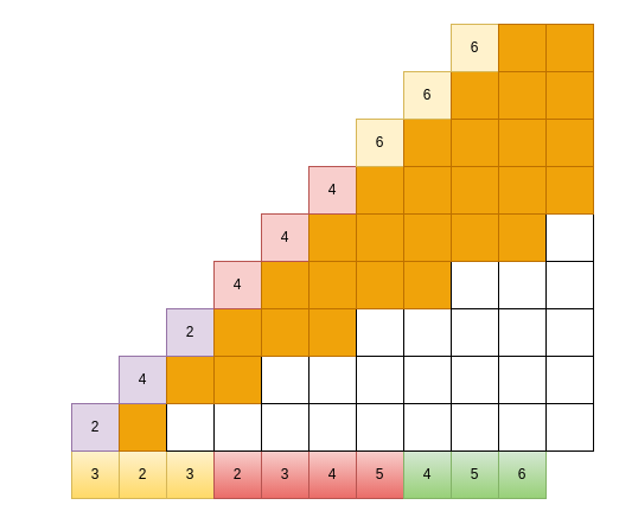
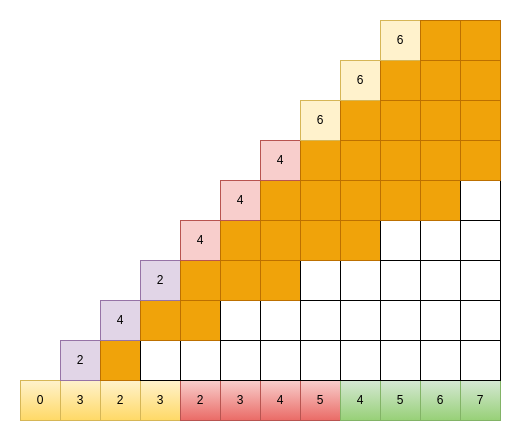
  <mxCell id="0" />
  <mxCell id="1" parent="0" />
+ <mxCell id="2" value="0" style="rounded=0;whiteSpace=wrap;html=1;fillColor=#fff2cc;strokeColor=#d6b656;gradientColor=#ffd966;" vertex="1" parent="1"><mxGeometry x="20" y="380" width="40" height="40" as="geometry" /></mxCell>
  <mxCell id="3" value="3" style="rounded=0;whiteSpace=wrap;html=1;fillColor=#fff2cc;strokeColor=#d6b656;gradientColor=#ffd966;" vertex="1" parent="1"><mxGeometry x="60" y="380" width="40" height="40" as="geometry" /></mxCell>
  <mxCell id="4" value="2" style="rounded=0;whiteSpace=wrap;html=1;fillColor=#fff2cc;strokeColor=#d6b656;gradientColor=#ffd966;" vertex="1" parent="1"><mxGeometry x="100" y="380" width="40" height="40" as="geometry" /></mxCell>
  <mxCell id="5" value="3" style="rounded=0;whiteSpace=wrap;html=1;fillColor=#fff2cc;strokeColor=#d6b656;gradientColor=#ffd966;" vertex="1" parent="1"><mxGeometry x="140" y="380" width="40" height="40" as="geometry" /></mxCell>
  <mxCell id="6" value="2" style="rounded=0;whiteSpace=wrap;html=1;fillColor=#f8cecc;strokeColor=#b85450;gradientColor=#ea6b66;" vertex="1" parent="1"><mxGeometry x="180" y="380" width="40" height="40" as="geometry" /></mxCell>
  <mxCell id="7" value="3" style="rounded=0;whiteSpace=wrap;html=1;fillColor=#f8cecc;strokeColor=#b85450;gradientColor=#ea6b66;" vertex="1" parent="1"><mxGeometry x="220" y="380" width="40" height="40" as="geometry" /></mxCell>
  <mxCell id="8" value="4" style="rounded=0;whiteSpace=wrap;html=1;fillColor=#f8cecc;strokeColor=#b85450;gradientColor=#ea6b66;" vertex="1" parent="1"><mxGeometry x="260" y="380" width="40" height="40" as="geometry" /></mxCell>
  <mxCell id="9" value="5" style="rounded=0;whiteSpace=wrap;html=1;fillColor=#f8cecc;strokeColor=#b85450;gradientColor=#ea6b66;" vertex="1" parent="1"><mxGeometry x="300" y="380" width="40" height="40" as="geometry" /></mxCell>
  <mxCell id="10" value="4" style="rounded=0;whiteSpace=wrap;html=1;fillColor=#d5e8d4;strokeColor=#82b366;gradientColor=#97d077;" vertex="1" parent="1"><mxGeometry x="340" y="380" width="40" height="40" as="geometry" /></mxCell>
  <mxCell id="11" value="5" style="rounded=0;whiteSpace=wrap;html=1;fillColor=#d5e8d4;strokeColor=#82b366;gradientColor=#97d077;" vertex="1" parent="1"><mxGeometry x="380" y="380" width="40" height="40" as="geometry" /></mxCell>
  <mxCell id="12" value="6" style="rounded=0;whiteSpace=wrap;html=1;fillColor=#d5e8d4;strokeColor=#82b366;gradientColor=#97d077;" vertex="1" parent="1"><mxGeometry x="420" y="380" width="40" height="40" as="geometry" /></mxCell>
+ <mxCell id="13" value="7" style="rounded=0;whiteSpace=wrap;html=1;fillColor=#d5e8d4;strokeColor=#82b366;gradientColor=#97d077;" vertex="1" parent="1"><mxGeometry x="460" y="380" width="40" height="40" as="geometry" /></mxCell>
  <mxCell id="14" value="2" style="rounded=0;whiteSpace=wrap;html=1;fillColor=#e1d5e7;strokeColor=#9673a6;" vertex="1" parent="1"><mxGeometry x="60" y="340" width="40" height="40" as="geometry" /></mxCell>
  <mxCell id="15" value="" style="rounded=0;whiteSpace=wrap;html=1;fillColor=#f0a30a;strokeColor=#BD7000;fontColor=#ffffff;" vertex="1" parent="1"><mxGeometry x="100" y="340" width="40" height="40" as="geometry" /></mxCell>
  <mxCell id="16" value="" style="rounded=0;whiteSpace=wrap;html=1;" vertex="1" parent="1"><mxGeometry x="140" y="340" width="40" height="40" as="geometry" /></mxCell>
  <mxCell id="17" value="" style="rounded=0;whiteSpace=wrap;html=1;" vertex="1" parent="1"><mxGeometry x="180" y="340" width="40" height="40" as="geometry" /></mxCell>
  <mxCell id="18" value="" style="rounded=0;whiteSpace=wrap;html=1;" vertex="1" parent="1"><mxGeometry x="220" y="340" width="40" height="40" as="geometry" /></mxCell>
  <mxCell id="19" value="" style="rounded=0;whiteSpace=wrap;html=1;" vertex="1" parent="1"><mxGeometry x="260" y="340" width="40" height="40" as="geometry" /></mxCell>
  <mxCell id="20" value="" style="rounded=0;whiteSpace=wrap;html=1;" vertex="1" parent="1"><mxGeometry x="300" y="340" width="40" height="40" as="geometry" /></mxCell>
  <mxCell id="21" value="" style="rounded=0;whiteSpace=wrap;html=1;" vertex="1" parent="1"><mxGeometry x="340" y="340" width="40" height="40" as="geometry" /></mxCell>
  <mxCell id="22" value="" style="rounded=0;whiteSpace=wrap;html=1;" vertex="1" parent="1"><mxGeometry x="380" y="340" width="40" height="40" as="geometry" /></mxCell>
  <mxCell id="23" value="" style="rounded=0;whiteSpace=wrap;html=1;" vertex="1" parent="1"><mxGeometry x="420" y="340" width="40" height="40" as="geometry" /></mxCell>
  <mxCell id="24" value="" style="rounded=0;whiteSpace=wrap;html=1;" vertex="1" parent="1"><mxGeometry x="460" y="340" width="40" height="40" as="geometry" /></mxCell>
  <mxCell id="25" value="4" style="rounded=0;whiteSpace=wrap;html=1;fillColor=#e1d5e7;strokeColor=#9673a6;" vertex="1" parent="1"><mxGeometry x="100" y="300" width="40" height="40" as="geometry" /></mxCell>
  <mxCell id="26" value="" style="rounded=0;whiteSpace=wrap;html=1;fillColor=#f0a30a;strokeColor=#BD7000;fontColor=#ffffff;" vertex="1" parent="1"><mxGeometry x="140" y="300" width="40" height="40" as="geometry" /></mxCell>
  <mxCell id="27" value="" style="rounded=0;whiteSpace=wrap;html=1;fillColor=#f0a30a;strokeColor=#BD7000;fontColor=#ffffff;" vertex="1" parent="1"><mxGeometry x="180" y="300" width="40" height="40" as="geometry" /></mxCell>
  <mxCell id="28" value="" style="rounded=0;whiteSpace=wrap;html=1;" vertex="1" parent="1"><mxGeometry x="220" y="300" width="40" height="40" as="geometry" /></mxCell>
  <mxCell id="29" value="" style="rounded=0;whiteSpace=wrap;html=1;" vertex="1" parent="1"><mxGeometry x="260" y="300" width="40" height="40" as="geometry" /></mxCell>
  <mxCell id="30" value="" style="rounded=0;whiteSpace=wrap;html=1;" vertex="1" parent="1"><mxGeometry x="300" y="300" width="40" height="40" as="geometry" /></mxCell>
  <mxCell id="31" value="" style="rounded=0;whiteSpace=wrap;html=1;" vertex="1" parent="1"><mxGeometry x="340" y="300" width="40" height="40" as="geometry" /></mxCell>
  <mxCell id="32" value="" style="rounded=0;whiteSpace=wrap;html=1;" vertex="1" parent="1"><mxGeometry x="380" y="300" width="40" height="40" as="geometry" /></mxCell>
  <mxCell id="33" value="" style="rounded=0;whiteSpace=wrap;html=1;" vertex="1" parent="1"><mxGeometry x="420" y="300" width="40" height="40" as="geometry" /></mxCell>
  <mxCell id="34" value="" style="rounded=0;whiteSpace=wrap;html=1;" vertex="1" parent="1"><mxGeometry x="460" y="300" width="40" height="40" as="geometry" /></mxCell>
  <mxCell id="35" value="2" style="rounded=0;whiteSpace=wrap;html=1;fillColor=#e1d5e7;strokeColor=#9673a6;" vertex="1" parent="1"><mxGeometry x="140" y="260" width="40" height="40" as="geometry" /></mxCell>
  <mxCell id="36" value="" style="rounded=0;whiteSpace=wrap;html=1;fillColor=#f0a30a;strokeColor=#BD7000;fontColor=#ffffff;" vertex="1" parent="1"><mxGeometry x="180" y="260" width="40" height="40" as="geometry" /></mxCell>
  <mxCell id="37" value="" style="rounded=0;whiteSpace=wrap;html=1;fillColor=#f0a30a;strokeColor=#BD7000;fontColor=#ffffff;" vertex="1" parent="1"><mxGeometry x="220" y="260" width="40" height="40" as="geometry" /></mxCell>
  <mxCell id="38" value="" style="rounded=0;whiteSpace=wrap;html=1;fillColor=#f0a30a;strokeColor=#BD7000;fontColor=#ffffff;" vertex="1" parent="1"><mxGeometry x="260" y="260" width="40" height="40" as="geometry" /></mxCell>
  <mxCell id="39" value="" style="rounded=0;whiteSpace=wrap;html=1;" vertex="1" parent="1"><mxGeometry x="300" y="260" width="40" height="40" as="geometry" /></mxCell>
  <mxCell id="40" value="" style="rounded=0;whiteSpace=wrap;html=1;" vertex="1" parent="1"><mxGeometry x="340" y="260" width="40" height="40" as="geometry" /></mxCell>
  <mxCell id="41" value="" style="rounded=0;whiteSpace=wrap;html=1;" vertex="1" parent="1"><mxGeometry x="380" y="260" width="40" height="40" as="geometry" /></mxCell>
  <mxCell id="42" value="" style="rounded=0;whiteSpace=wrap;html=1;" vertex="1" parent="1"><mxGeometry x="420" y="260" width="40" height="40" as="geometry" /></mxCell>
  <mxCell id="43" value="" style="rounded=0;whiteSpace=wrap;html=1;" vertex="1" parent="1"><mxGeometry x="460" y="260" width="40" height="40" as="geometry" /></mxCell>
  <mxCell id="44" value="4" style="rounded=0;whiteSpace=wrap;html=1;fillColor=#f8cecc;strokeColor=#b85450;" vertex="1" parent="1"><mxGeometry x="180" y="220" width="40" height="40" as="geometry" /></mxCell>
  <mxCell id="45" value="" style="rounded=0;whiteSpace=wrap;html=1;fillColor=#f0a30a;strokeColor=#BD7000;fontColor=#ffffff;" vertex="1" parent="1"><mxGeometry x="220" y="220" width="40" height="40" as="geometry" /></mxCell>
  <mxCell id="46" value="" style="rounded=0;whiteSpace=wrap;html=1;fillColor=#f0a30a;strokeColor=#BD7000;fontColor=#ffffff;" vertex="1" parent="1"><mxGeometry x="260" y="220" width="40" height="40" as="geometry" /></mxCell>
  <mxCell id="47" value="" style="rounded=0;whiteSpace=wrap;html=1;fillColor=#f0a30a;strokeColor=#BD7000;fontColor=#ffffff;" vertex="1" parent="1"><mxGeometry x="300" y="220" width="40" height="40" as="geometry" /></mxCell>
  <mxCell id="48" value="" style="rounded=0;whiteSpace=wrap;html=1;fillColor=#f0a30a;strokeColor=#BD7000;fontColor=#ffffff;" vertex="1" parent="1"><mxGeometry x="340" y="220" width="40" height="40" as="geometry" /></mxCell>
  <mxCell id="49" value="" style="rounded=0;whiteSpace=wrap;html=1;" vertex="1" parent="1"><mxGeometry x="380" y="220" width="40" height="40" as="geometry" /></mxCell>
  <mxCell id="50" value="" style="rounded=0;whiteSpace=wrap;html=1;" vertex="1" parent="1"><mxGeometry x="420" y="220" width="40" height="40" as="geometry" /></mxCell>
  <mxCell id="51" value="" style="rounded=0;whiteSpace=wrap;html=1;" vertex="1" parent="1"><mxGeometry x="460" y="220" width="40" height="40" as="geometry" /></mxCell>
  <mxCell id="52" value="4" style="rounded=0;whiteSpace=wrap;html=1;fillColor=#f8cecc;strokeColor=#b85450;" vertex="1" parent="1"><mxGeometry x="220" y="180" width="40" height="40" as="geometry" /></mxCell>
  <mxCell id="53" value="" style="rounded=0;whiteSpace=wrap;html=1;fillColor=#f0a30a;strokeColor=#BD7000;fontColor=#ffffff;" vertex="1" parent="1"><mxGeometry x="260" y="180" width="40" height="40" as="geometry" /></mxCell>
  <mxCell id="54" value="" style="rounded=0;whiteSpace=wrap;html=1;fillColor=#f0a30a;strokeColor=#BD7000;fontColor=#ffffff;" vertex="1" parent="1"><mxGeometry x="300" y="180" width="40" height="40" as="geometry" /></mxCell>
  <mxCell id="55" value="" style="rounded=0;whiteSpace=wrap;html=1;fillColor=#f0a30a;strokeColor=#BD7000;fontColor=#ffffff;" vertex="1" parent="1"><mxGeometry x="340" y="180" width="40" height="40" as="geometry" /></mxCell>
  <mxCell id="56" value="" style="rounded=0;whiteSpace=wrap;html=1;fillColor=#f0a30a;strokeColor=#BD7000;fontColor=#ffffff;" vertex="1" parent="1"><mxGeometry x="380" y="180" width="40" height="40" as="geometry" /></mxCell>
  <mxCell id="57" value="" style="rounded=0;whiteSpace=wrap;html=1;fillColor=#f0a30a;strokeColor=#BD7000;fontColor=#ffffff;" vertex="1" parent="1"><mxGeometry x="420" y="180" width="40" height="40" as="geometry" /></mxCell>
  <mxCell id="58" value="" style="rounded=0;whiteSpace=wrap;html=1;" vertex="1" parent="1"><mxGeometry x="460" y="180" width="40" height="40" as="geometry" /></mxCell>
  <mxCell id="59" value="4" style="rounded=0;whiteSpace=wrap;html=1;fillColor=#f8cecc;strokeColor=#b85450;" vertex="1" parent="1"><mxGeometry x="260" y="140" width="40" height="40" as="geometry" /></mxCell>
  <mxCell id="60" value="" style="rounded=0;whiteSpace=wrap;html=1;fillColor=#f0a30a;strokeColor=#BD7000;fontColor=#ffffff;" vertex="1" parent="1"><mxGeometry x="300" y="140" width="40" height="40" as="geometry" /></mxCell>
  <mxCell id="61" value="" style="rounded=0;whiteSpace=wrap;html=1;fillColor=#f0a30a;strokeColor=#BD7000;fontColor=#ffffff;" vertex="1" parent="1"><mxGeometry x="340" y="140" width="40" height="40" as="geometry" /></mxCell>
  <mxCell id="62" value="" style="rounded=0;whiteSpace=wrap;html=1;fillColor=#f0a30a;strokeColor=#BD7000;fontColor=#ffffff;" vertex="1" parent="1"><mxGeometry x="380" y="140" width="40" height="40" as="geometry" /></mxCell>
  <mxCell id="63" value="" style="rounded=0;whiteSpace=wrap;html=1;fillColor=#f0a30a;strokeColor=#BD7000;fontColor=#ffffff;" vertex="1" parent="1"><mxGeometry x="420" y="140" width="40" height="40" as="geometry" /></mxCell>
  <mxCell id="64" value="" style="rounded=0;whiteSpace=wrap;html=1;fillColor=#f0a30a;strokeColor=#BD7000;fontColor=#ffffff;" vertex="1" parent="1"><mxGeometry x="460" y="140" width="40" height="40" as="geometry" /></mxCell>
  <mxCell id="65" value="6" style="rounded=0;whiteSpace=wrap;html=1;fillColor=#fff2cc;strokeColor=#d6b656;" vertex="1" parent="1"><mxGeometry x="300" y="100" width="40" height="40" as="geometry" /></mxCell>
  <mxCell id="66" value="" style="rounded=0;whiteSpace=wrap;html=1;fillColor=#f0a30a;strokeColor=#BD7000;fontColor=#ffffff;" vertex="1" parent="1"><mxGeometry x="340" y="100" width="40" height="40" as="geometry" /></mxCell>
  <mxCell id="67" value="" style="rounded=0;whiteSpace=wrap;html=1;fillColor=#f0a30a;strokeColor=#BD7000;fontColor=#ffffff;" vertex="1" parent="1"><mxGeometry x="380" y="100" width="40" height="40" as="geometry" /></mxCell>
  <mxCell id="68" value="" style="rounded=0;whiteSpace=wrap;html=1;fillColor=#f0a30a;strokeColor=#BD7000;fontColor=#ffffff;" vertex="1" parent="1"><mxGeometry x="420" y="100" width="40" height="40" as="geometry" /></mxCell>
  <mxCell id="69" value="" style="rounded=0;whiteSpace=wrap;html=1;fillColor=#f0a30a;strokeColor=#BD7000;fontColor=#ffffff;" vertex="1" parent="1"><mxGeometry x="460" y="100" width="40" height="40" as="geometry" /></mxCell>
  <mxCell id="70" value="6" style="rounded=0;whiteSpace=wrap;html=1;fillColor=#fff2cc;strokeColor=#d6b656;" vertex="1" parent="1"><mxGeometry x="340" y="60" width="40" height="40" as="geometry" /></mxCell>
  <mxCell id="71" value="" style="rounded=0;whiteSpace=wrap;html=1;fillColor=#f0a30a;strokeColor=#BD7000;fontColor=#ffffff;" vertex="1" parent="1"><mxGeometry x="380" y="60" width="40" height="40" as="geometry" /></mxCell>
  <mxCell id="72" value="" style="rounded=0;whiteSpace=wrap;html=1;fillColor=#f0a30a;strokeColor=#BD7000;fontColor=#ffffff;" vertex="1" parent="1"><mxGeometry x="420" y="60" width="40" height="40" as="geometry" /></mxCell>
  <mxCell id="73" value="" style="rounded=0;whiteSpace=wrap;html=1;fillColor=#f0a30a;strokeColor=#BD7000;fontColor=#ffffff;" vertex="1" parent="1"><mxGeometry x="460" y="60" width="40" height="40" as="geometry" /></mxCell>
  <mxCell id="74" value="6" style="rounded=0;whiteSpace=wrap;html=1;fillColor=#fff2cc;strokeColor=#d6b656;" vertex="1" parent="1"><mxGeometry x="380" width="40" height="40" as="geometry" y="20" /></mxCell>
  <mxCell id="75" value="" style="rounded=0;whiteSpace=wrap;html=1;fillColor=#f0a30a;strokeColor=#BD7000;fontColor=#ffffff;" vertex="1" parent="1"><mxGeometry x="420" width="40" height="40" as="geometry" y="20" /></mxCell>
  <mxCell id="76" value="" style="rounded=0;whiteSpace=wrap;html=1;fillColor=#f0a30a;strokeColor=#BD7000;fontColor=#ffffff;" vertex="1" parent="1"><mxGeometry x="460" width="40" height="40" as="geometry" y="20" /></mxCell>
